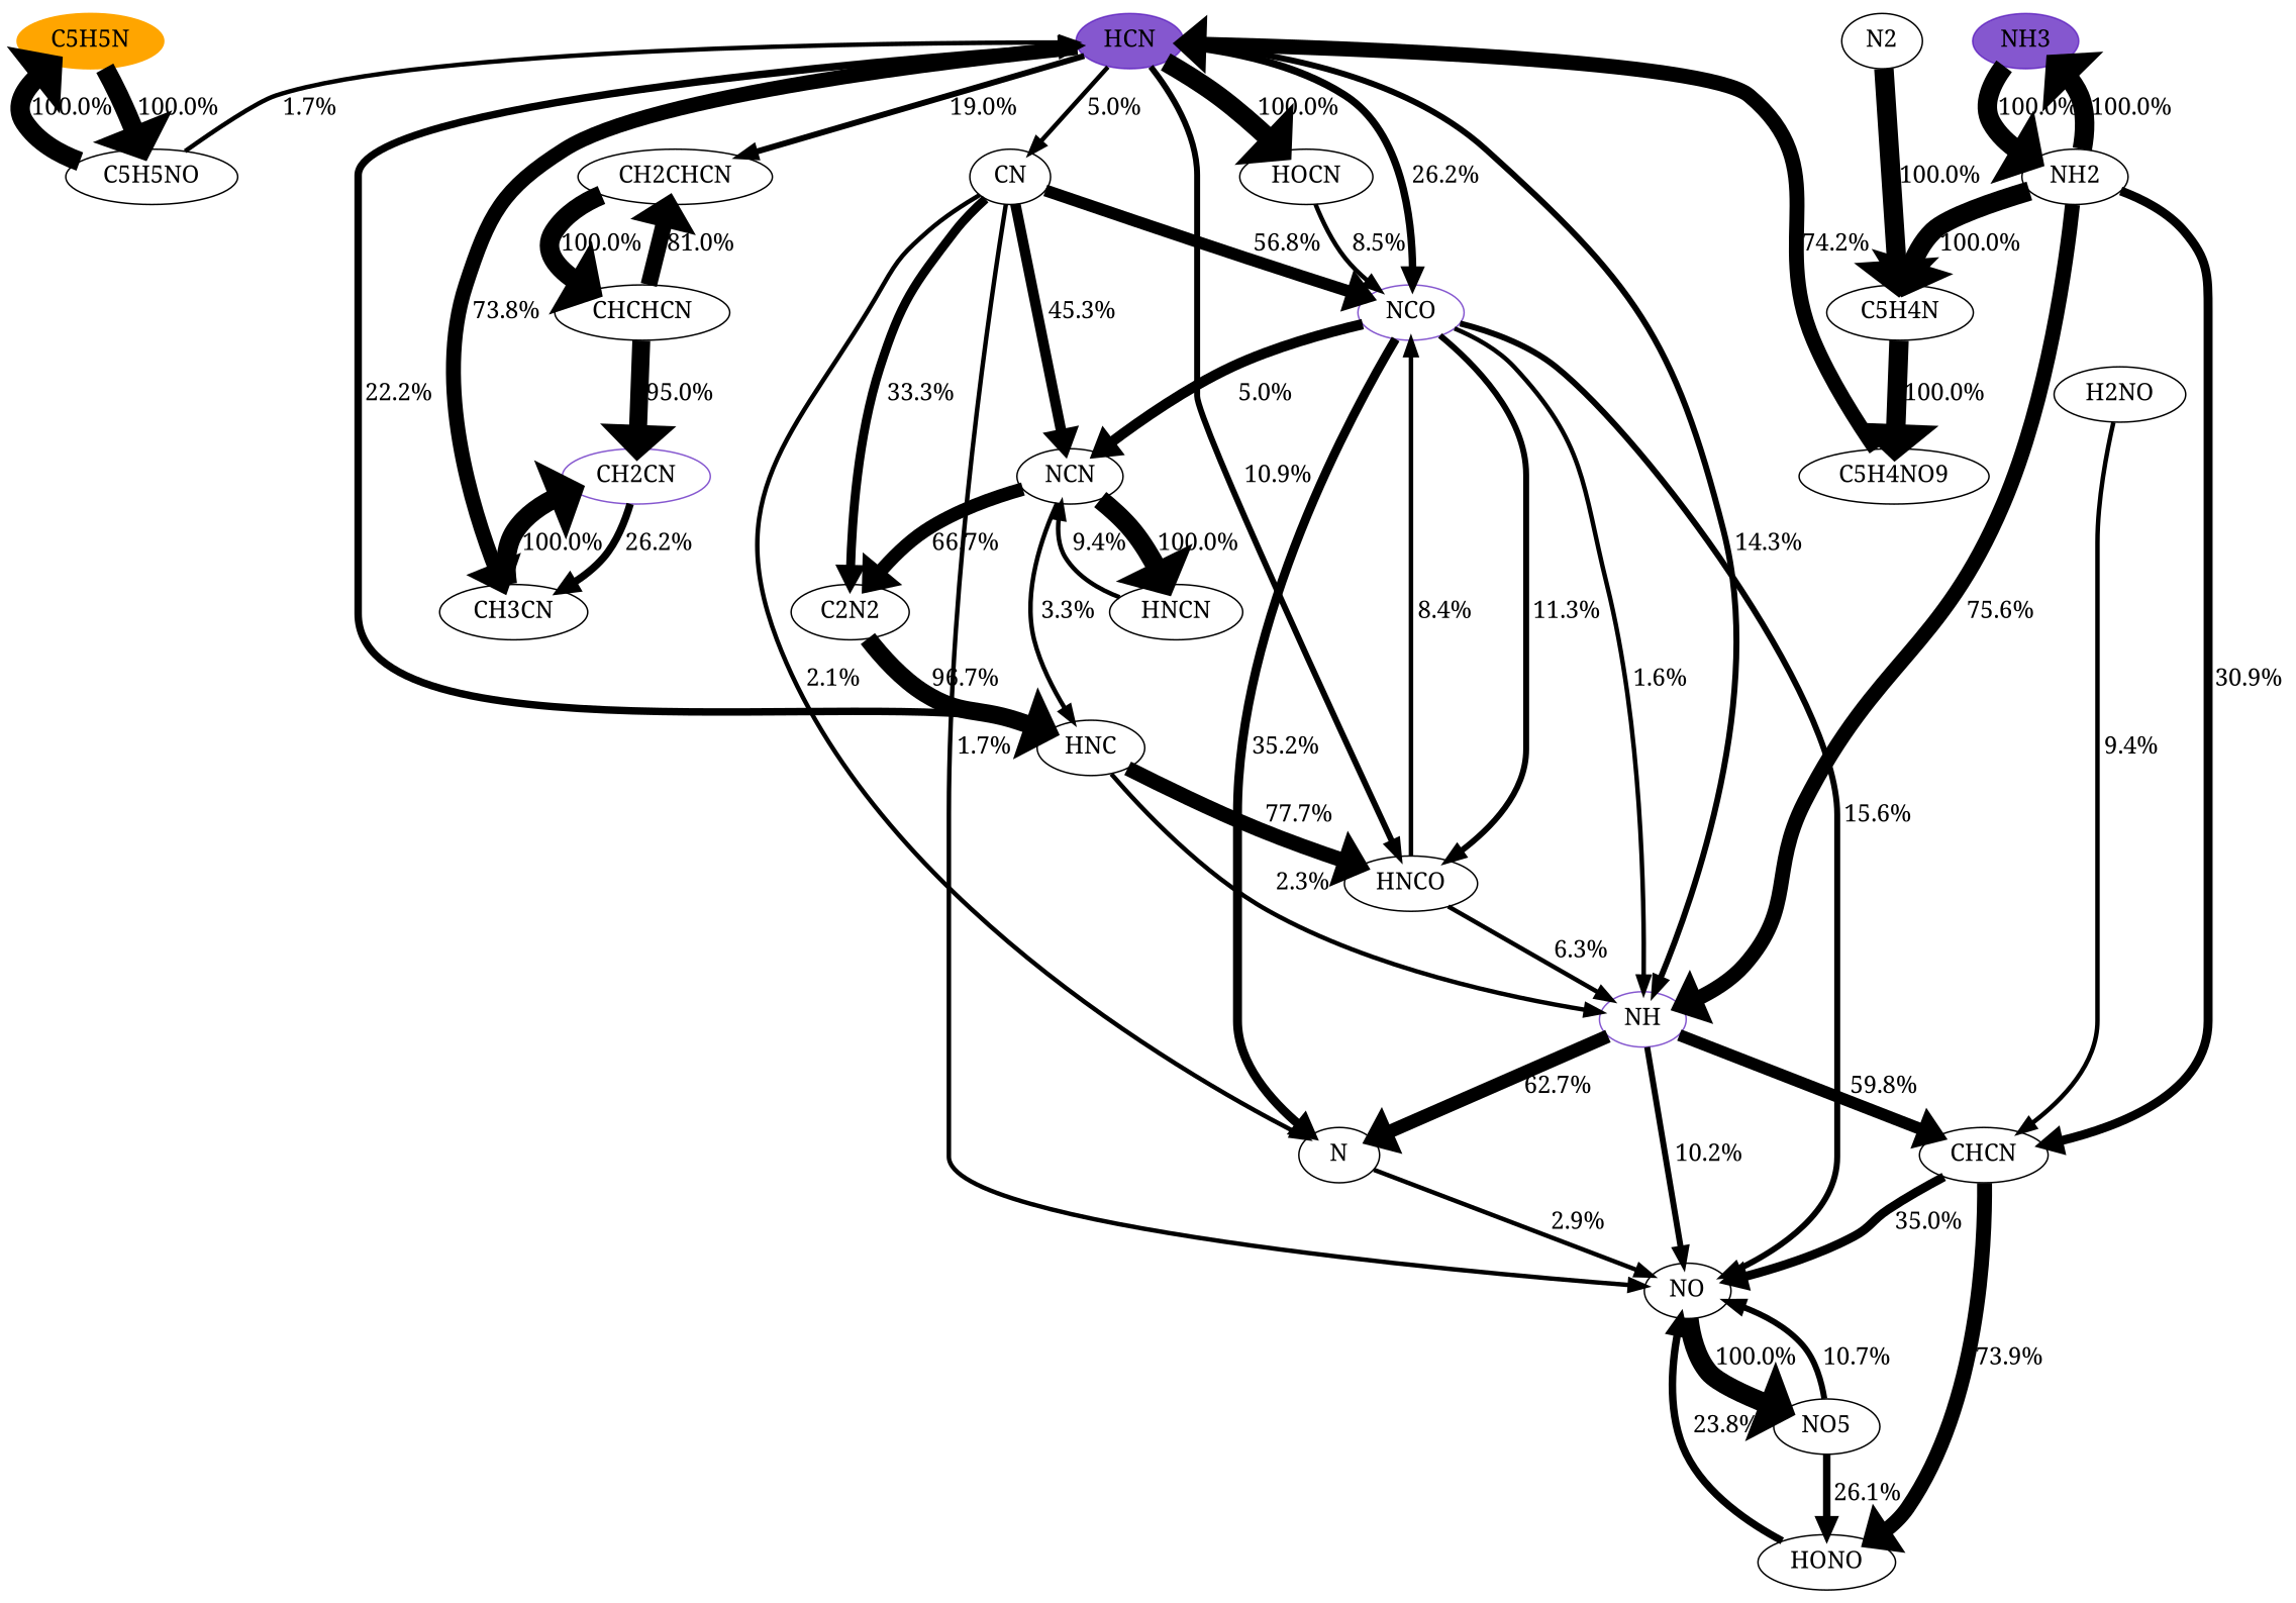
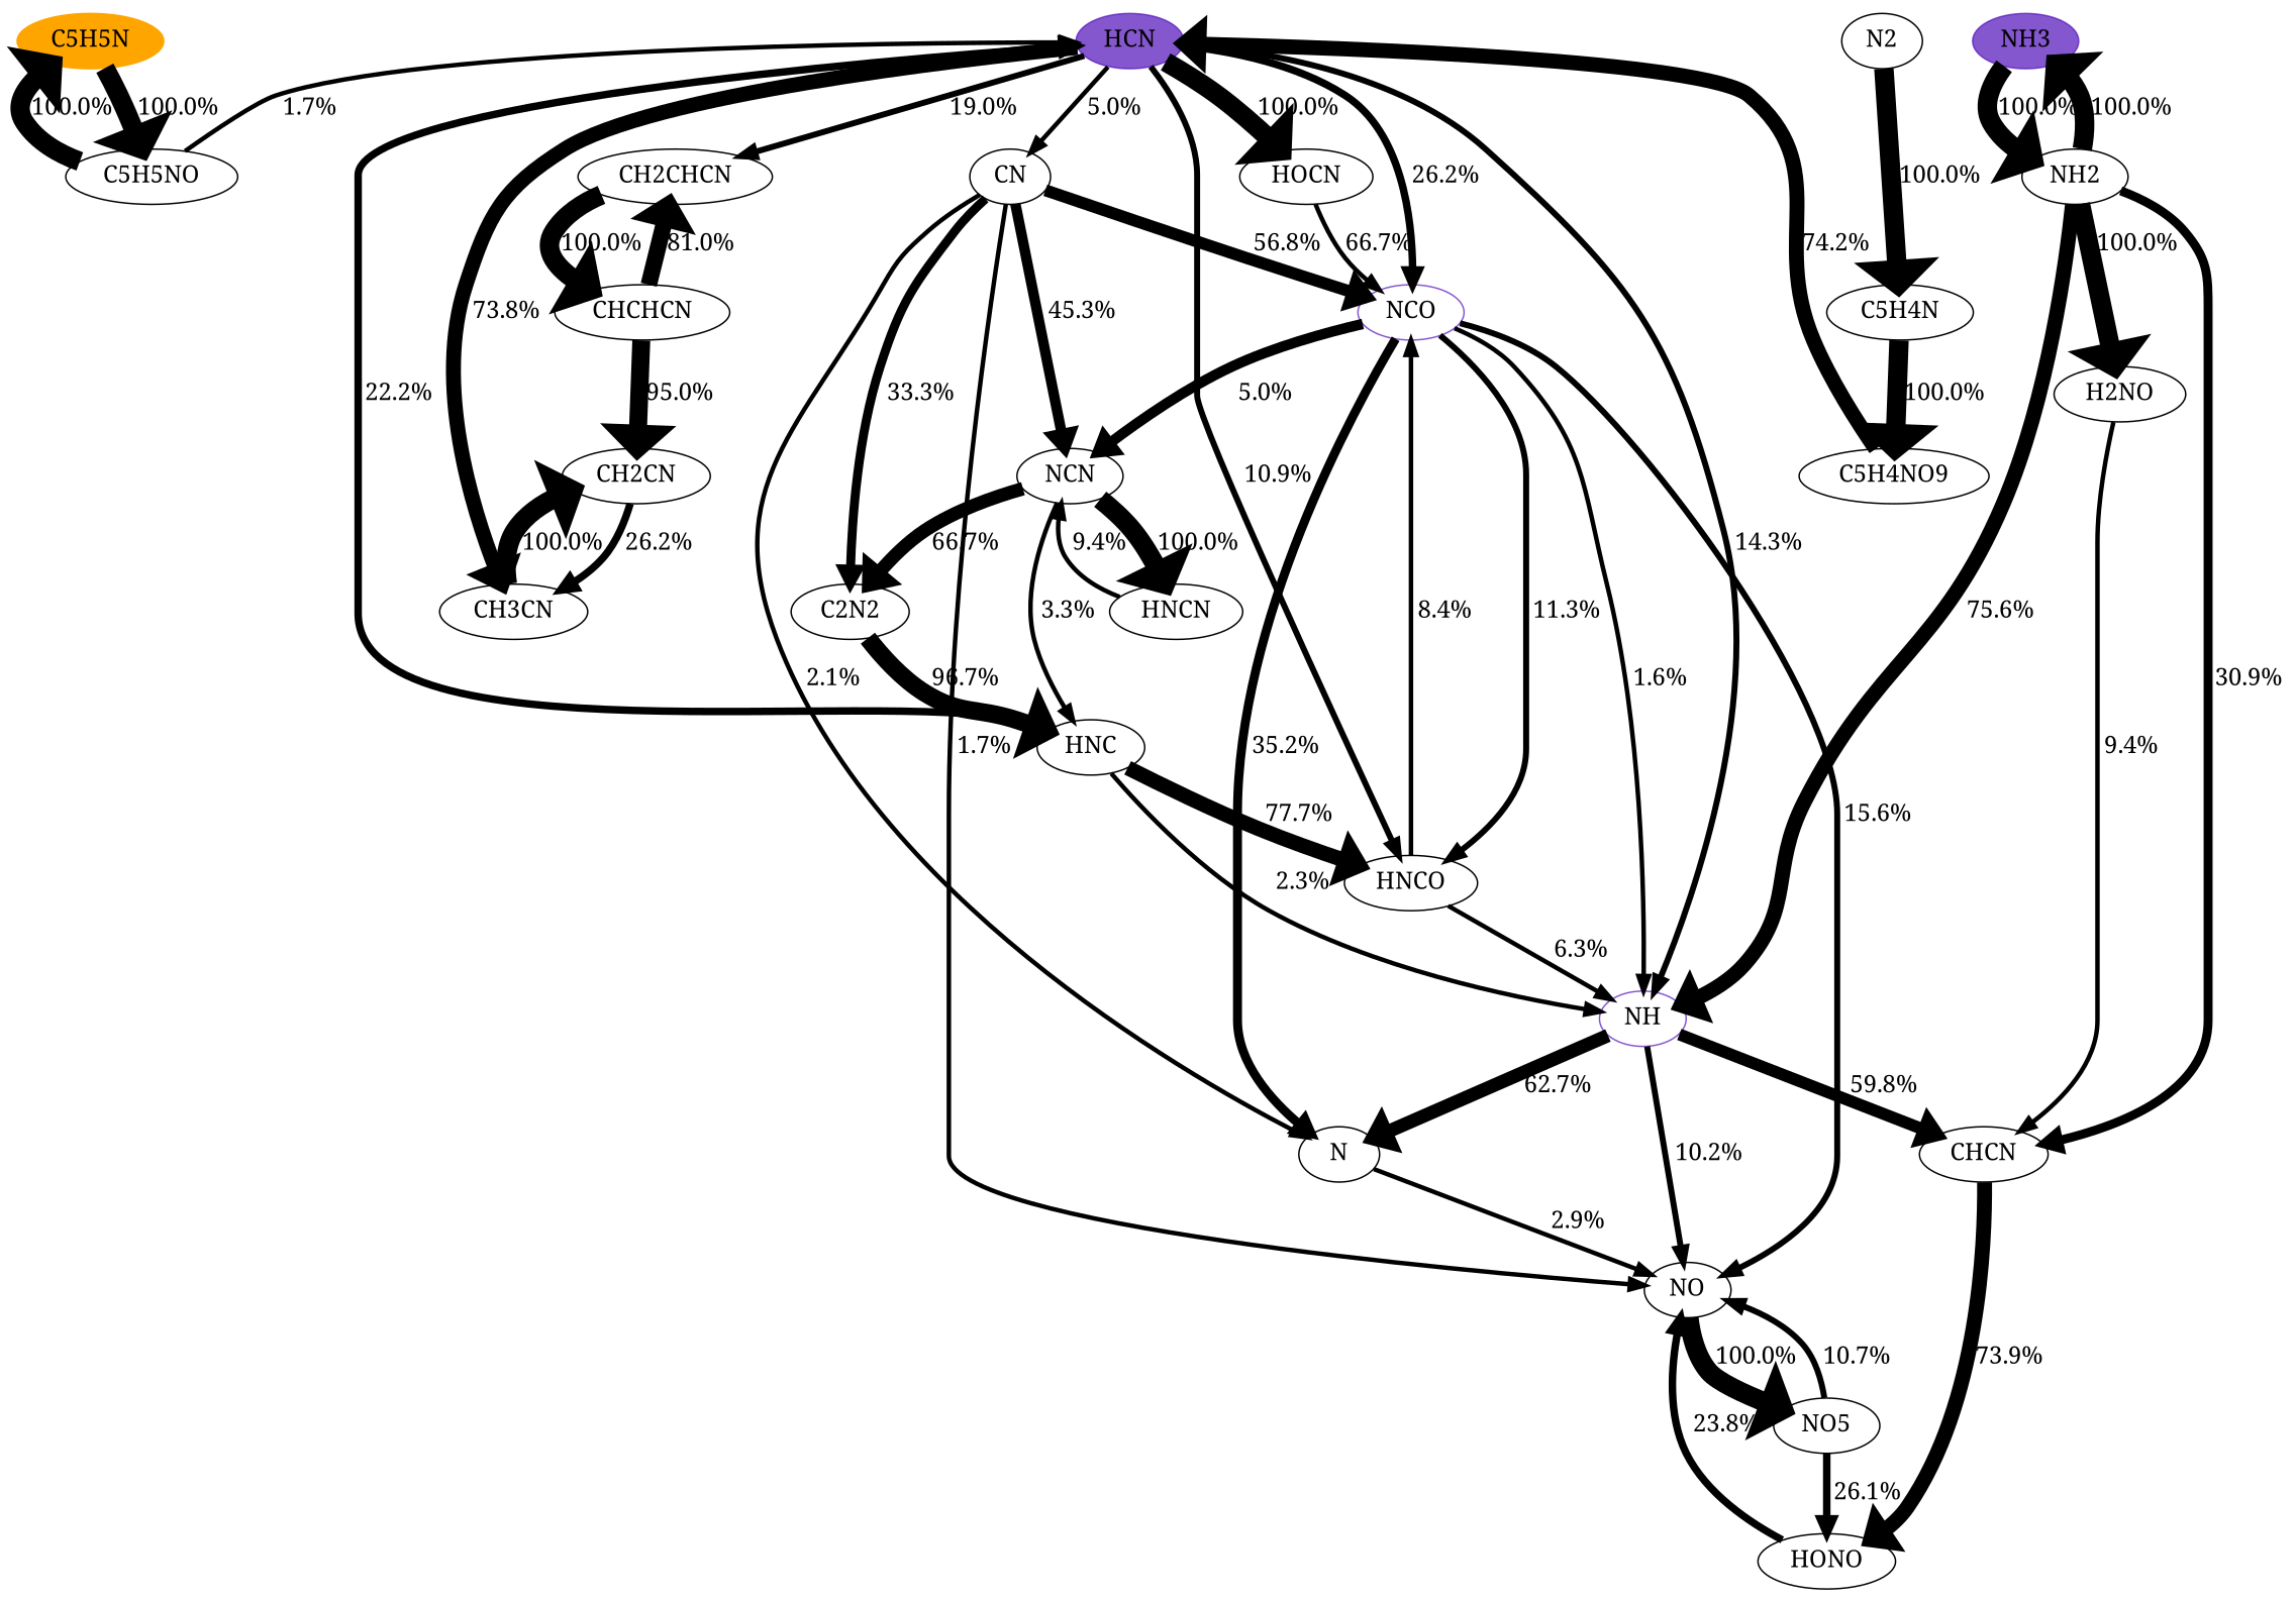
  digraph {
    b="0,0,1558,558"
    rankdir=TB
    splines=True
    node [fontname=serif fontsize=16]
    edge [fontcolor=black fontname=serif fontsize=16 penwidth=3]
    C5H5N [color=orange fillcolor=orange style=filled]
    HCN [color="#500dbab1" fillcolor="#500dbab1" style=filled]
    NH3 [color="#500dbab1" fillcolor="#500dbab1" style=filled]
    N2
    C5H5NO
    NH [color="#500dbab1"]
    CN
    HNCO
    NCO [color="#500dbab1"]
    CH2CHCN
    HOCN
    CH3CN
    NH2
    C5H4N
    n15 [label=NO5]
    NO
    HONO
    n18 [label=C5H4NO9]
    n19 [label=CHCN]
    N
    NCN
    C2N2
    CHCHCN
-   CH2CN [color="#500dbab1"]
+   CH2CN
    HNC
    HNCN
    H2NO
    subgraph sub_1 {
      rank=source
      C5H5N
      HCN
      NH3
      N2
    }
    C5H5N -> C5H5NO [label=" 100.0%" penwidth=13]
    HCN -> NH [label=" 14.3%" penwidth=4]
    HCN -> CN [label=" 5.0%"]
    HCN -> HNCO [label=" 10.9%" penwidth=4]
    HCN -> NCO [label=" 26.2%" penwidth=5]
    HCN -> CH2CHCN [label=" 19.0%" penwidth=4]
    HCN -> HOCN [label=" 100.0%" penwidth=13]
    HCN -> CH3CN [label=" 73.8%" penwidth=10]
    NH3 -> NH2 [label=" 100.0%" penwidth=13]
    N2 -> C5H4N [label=" 100.0%" penwidth=13]
    C5H5NO -> C5H5N [label=" 100.0%" penwidth=13]
    C5H5NO -> HCN [label=" 1.7%"]
    NH -> NO [label=" 10.2%" penwidth=4]
    NH -> n19 [label=" 59.8%" penwidth=8]
    NH -> N [label=" 62.7%" penwidth=9]
    CN -> NCO [label=" 56.8%" penwidth=8]
    CN -> NO [label=" 1.7%"]
    CN -> N [label=" 2.1%"]
    CN -> NCN [label=" 45.3%" penwidth=7]
    CN -> C2N2 [label=" 33.3%" penwidth=6]
    HNCO -> NH [label=" 6.3%"]
    HNCO -> NCO [label=" 8.4%"]
    NCO -> NH [label=" 1.6%"]
    NCO -> HNCO [label=" 11.3%" penwidth=4]
    NCO -> NO [label=" 15.6%" penwidth=4]
    NCO -> N [label=" 35.2%" penwidth=6]
    NCO -> NCN [label=" 5.0%" penwidth=7]
    CH2CHCN -> CHCHCN [label=" 100.0%" penwidth=13]
-   HOCN -> NCO [label=" 8.5%"]
+   HOCN -> NCO [label=" 66.7%"]
    CH3CN -> CH2CN [label=" 100.0%" penwidth=13]
    NH2 -> NH3 [label=" 100.0%" penwidth=13]
    NH2 -> NH [label=" 75.6%" penwidth=10]
    NH2 -> n19 [label=" 30.9%" penwidth=6]
-   NH2 -> C5H4N [label=" 100.0%" penwidth=13]
+   NH2 -> H2NO [label=" 100.0%" penwidth=13]
    C5H4N -> n18 [label=" 100.0%" penwidth=13]
    n15 -> NO [label=" 10.7%" penwidth=4]
    n15 -> HONO [label=" 26.1%" penwidth=5]
    NO -> n15 [label=" 100.0%" penwidth=13]
    HONO -> NO [label=" 23.8%" penwidth=5]
    n18 -> HCN [label=" 74.2%" penwidth=10]
-   n19 -> NO [label=" 35.0%" penwidth=6]
    n19 -> HONO [label=" 73.9%" penwidth=10]
    N -> NO [label=" 2.9%"]
    NCN -> C2N2 [label=" 66.7%" penwidth=9]
    NCN -> HNC [label=" 3.3%"]
    NCN -> HNCN [label=" 100.0%" penwidth=13]
    C2N2 -> HNC [label=" 96.7%" penwidth=12]
    CHCHCN -> CH2CHCN [label=" 81.0%" penwidth=11]
    CHCHCN -> CH2CN [label=" 95.0%" penwidth=12]
    CH2CN -> CH3CN [label=" 26.2%" penwidth=5]
    HNC -> HCN [label=" 22.2%" penwidth=5]
    HNC -> NH [label=" 2.3%"]
    HNC -> HNCO [label=" 77.7%" penwidth=10]
    HNCN -> NCN [label=" 9.4%"]
    H2NO -> n19 [label=" 9.4%"]
  }
